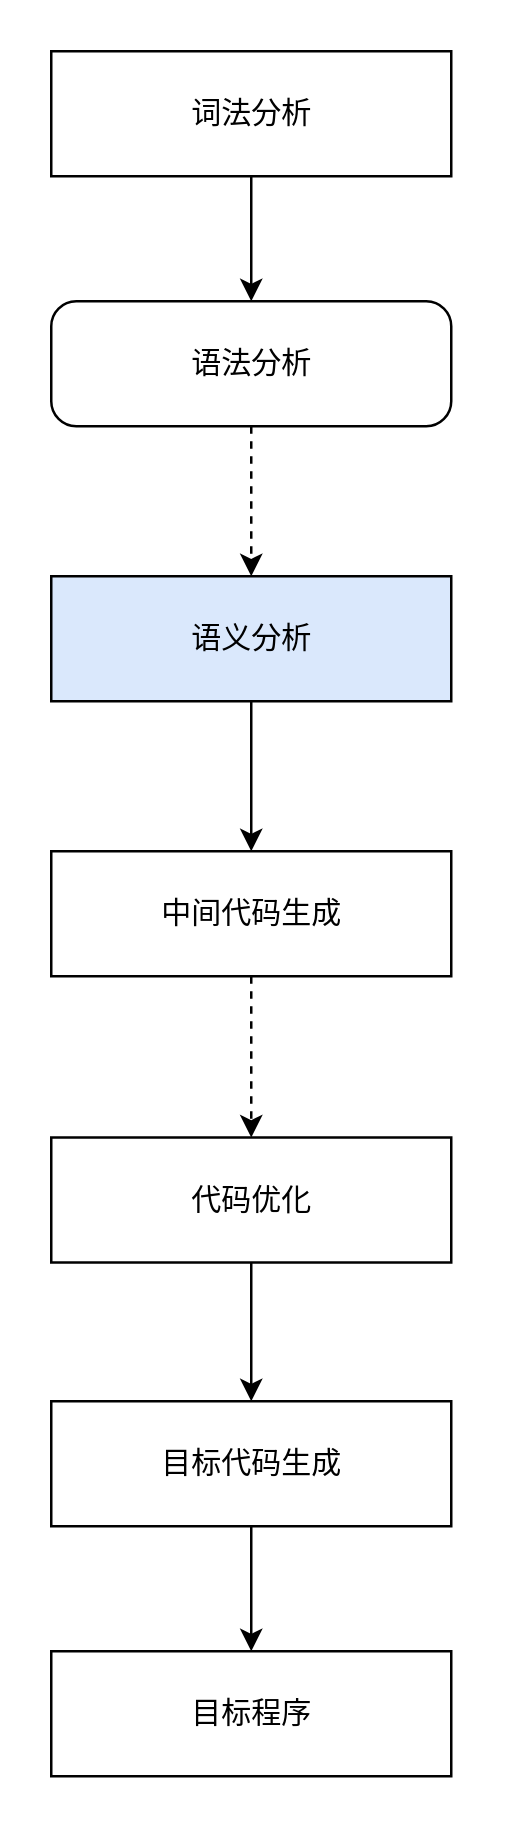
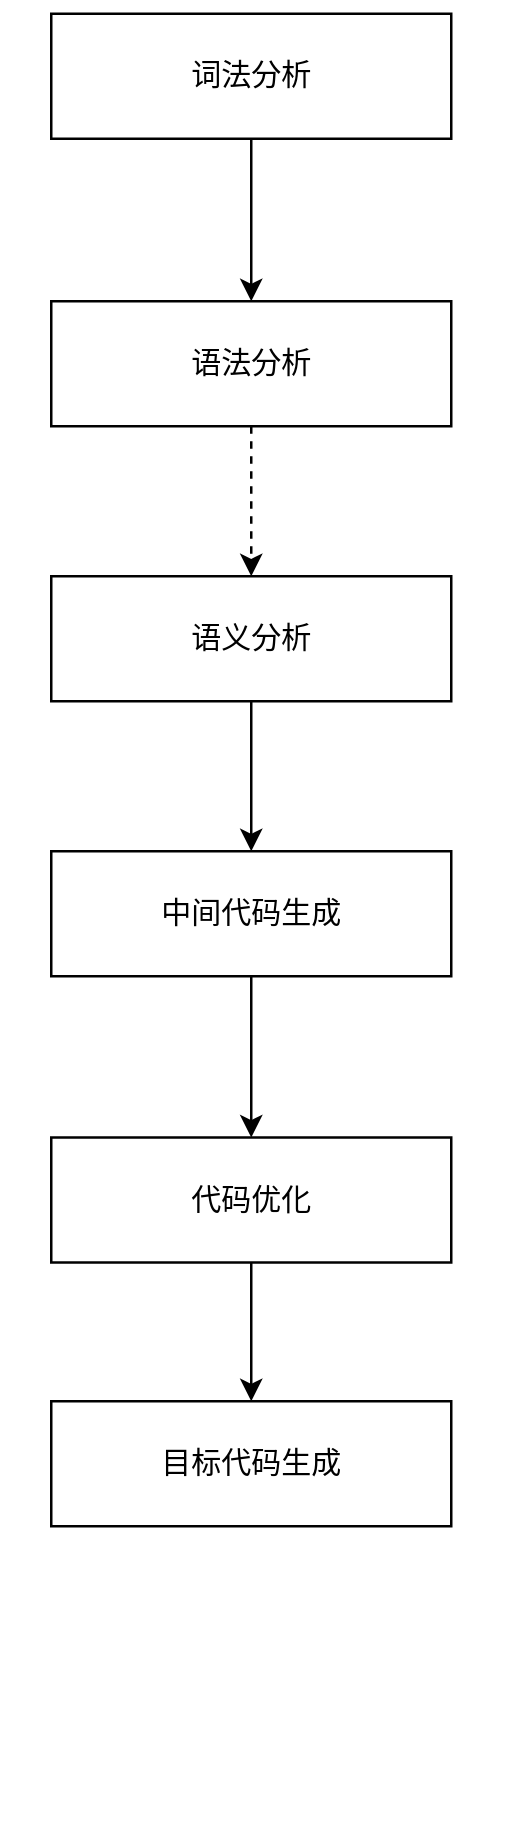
  <mxCell id="0" />
  <mxCell id="1" parent="0" />
  <mxCell id="2" style="edgeStyle=none;html=1;exitX=0.5;exitY=1;exitDx=0;exitDy=0;" edge="1" parent="1" source="3" target="5"><mxGeometry relative="1" as="geometry" /></mxCell>
- <mxCell id="3" value="词法分析" style="html=1;dashed=0;rounded=0;absoluteArcSize=1;arcSize=20;verticalAlign=middle;align=center;" vertex="1" parent="1"><mxGeometry x="20" y="20" width="160" height="50" as="geometry" /></mxCell>
+ <mxCell id="3" value="词法分析" style="html=1;dashed=0;rounded=0;absoluteArcSize=1;arcSize=20;verticalAlign=middle;align=center;" vertex="1" parent="1"><mxGeometry x="20" y="5" width="160" height="50" as="geometry" /></mxCell>
  <mxCell id="4" style="edgeStyle=none;html=1;dashed=1;" edge="1" parent="1" source="5" target="7"><mxGeometry relative="1" as="geometry" /></mxCell>
- <mxCell id="5" value="语法分析" style="html=1;dashed=0;absoluteArcSize=1;arcSize=20;verticalAlign=middle;align=center;rounded=1;" vertex="1" parent="1"><mxGeometry x="20" y="120" width="160" height="50" as="geometry" /></mxCell>
+ <mxCell id="5" value="语法分析" style="html=1;dashed=0;rounded=0;absoluteArcSize=1;arcSize=20;verticalAlign=middle;align=center;" vertex="1" parent="1"><mxGeometry x="20" y="120" width="160" height="50" as="geometry" /></mxCell>
  <mxCell id="6" style="edgeStyle=none;html=1;exitX=0.5;exitY=1;exitDx=0;exitDy=0;" edge="1" parent="1" source="7" target="9"><mxGeometry relative="1" as="geometry" /></mxCell>
- <mxCell id="7" value="语义分析" style="html=1;dashed=0;rounded=0;absoluteArcSize=1;arcSize=20;verticalAlign=middle;align=center;fillColor=#dae8fc;" vertex="1" parent="1"><mxGeometry x="20" y="230" width="160" height="50" as="geometry" /></mxCell>
- <mxCell id="8" style="edgeStyle=none;html=1;exitX=0.5;exitY=1;exitDx=0;exitDy=0;dashed=1;" edge="1" parent="1" source="9" target="11"><mxGeometry relative="1" as="geometry" /></mxCell>
+ <mxCell id="7" value="语义分析" style="html=1;dashed=0;rounded=0;absoluteArcSize=1;arcSize=20;verticalAlign=middle;align=center;" vertex="1" parent="1"><mxGeometry x="20" y="230" width="160" height="50" as="geometry" /></mxCell>
+ <mxCell id="8" style="edgeStyle=none;html=1;exitX=0.5;exitY=1;exitDx=0;exitDy=0;" edge="1" parent="1" source="9" target="11"><mxGeometry relative="1" as="geometry" /></mxCell>
  <mxCell id="9" value="中间代码生成" style="html=1;dashed=0;rounded=0;absoluteArcSize=1;arcSize=20;verticalAlign=middle;align=center;" vertex="1" parent="1"><mxGeometry x="20" y="340" width="160" height="50" as="geometry" /></mxCell>
  <mxCell id="10" style="edgeStyle=none;html=1;" edge="1" parent="1" source="11" target="13"><mxGeometry relative="1" as="geometry" /></mxCell>
  <mxCell id="11" value="代码优化" style="html=1;dashed=0;rounded=0;absoluteArcSize=1;arcSize=20;verticalAlign=middle;align=center;" vertex="1" parent="1"><mxGeometry x="20" y="454.5" width="160" height="50" as="geometry" /></mxCell>
- <mxCell id="12" style="edgeStyle=none;html=1;exitX=0.5;exitY=1;exitDx=0;exitDy=0;entryX=0.5;entryY=0;entryDx=0;entryDy=0;" edge="1" parent="1" source="13" target="14"><mxGeometry relative="1" as="geometry" /></mxCell>
  <mxCell id="13" value="目标代码生成" style="html=1;dashed=0;rounded=0;absoluteArcSize=1;arcSize=20;verticalAlign=middle;align=center;" vertex="1" parent="1"><mxGeometry x="20" y="560" width="160" height="50" as="geometry" /></mxCell>
- <mxCell id="14" value="目标程序" style="html=1;dashed=0;rounded=0;absoluteArcSize=1;arcSize=20;verticalAlign=middle;align=center;strokeWidth=1;" vertex="1" parent="1"><mxGeometry x="20" y="660" width="160" height="50" as="geometry" /></mxCell>
